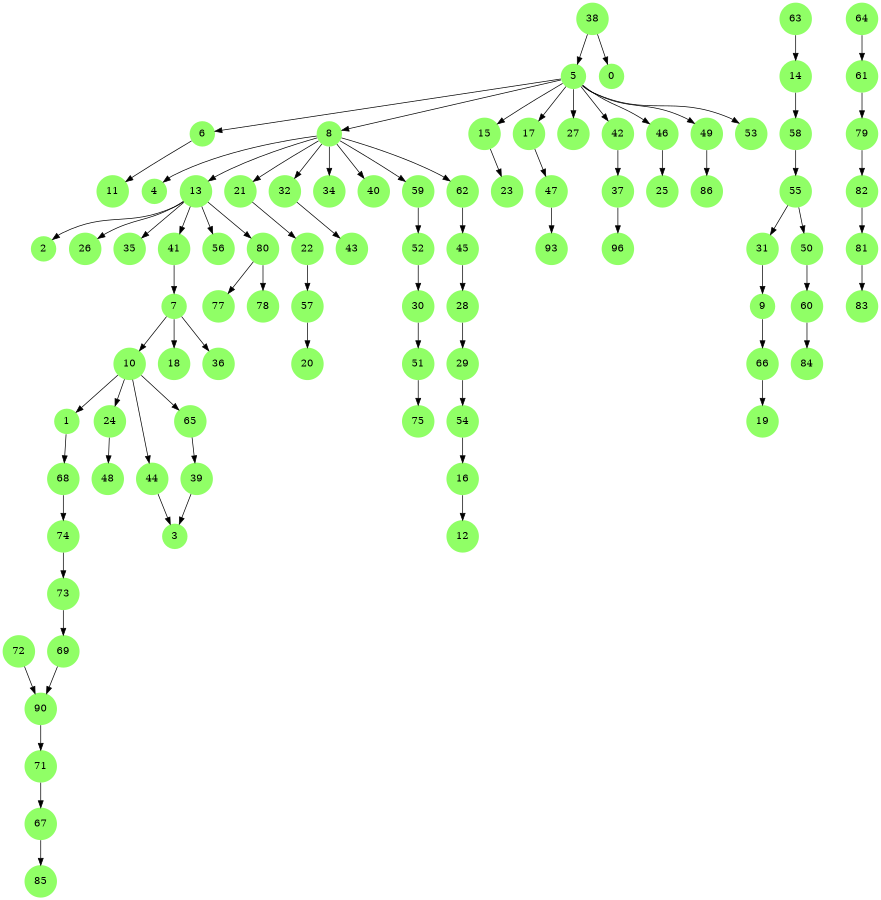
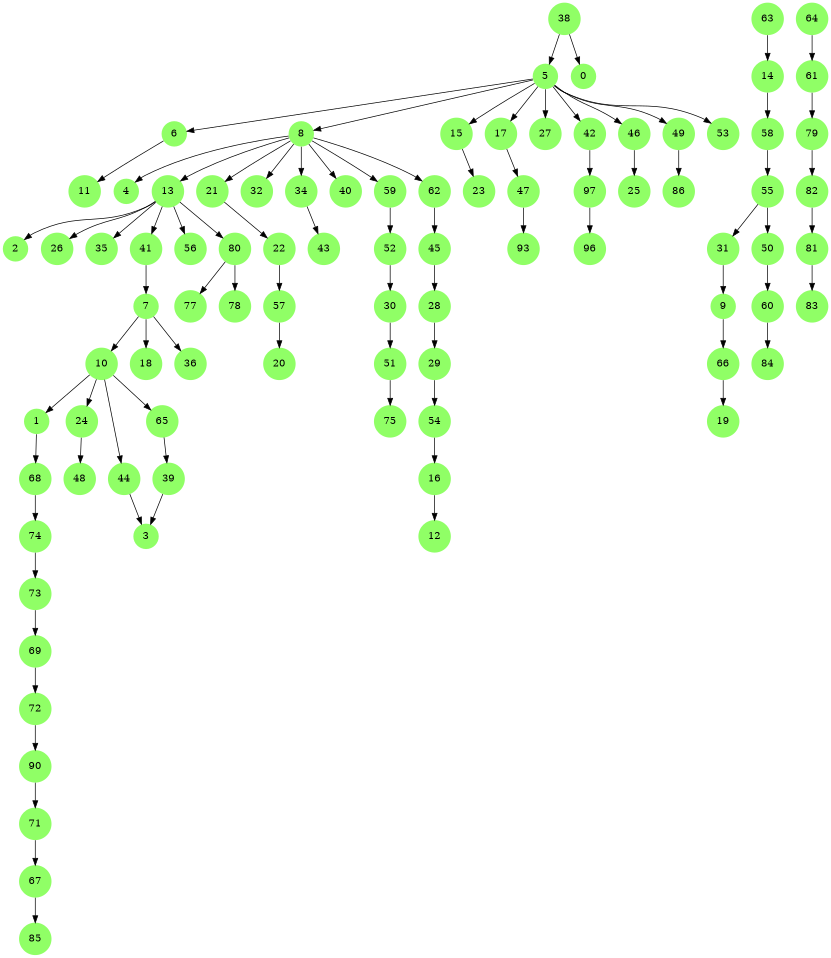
  digraph {
    node [fillcolor="#90ff66" penwidth=0 shape=circle style=filled]
    1
    68
    74
    5
    6
    8
    15
    17
    27
    42
    46
    49
    53
    11
    4
    13
    21
    32
    34
    40
    59
    62
    23
    47
    38
    0
-   37
+   37 [label=97]
    25
    86
    7
    10
    18
    36
    24
    44
    65
    2
    26
    35
    41
    56
    80
    22
    43
    52
    45
    9
    66
    19
    48
    3
    39
    77
    78
    14
    58
    55
    16
    12
    n60 [label=93]
    57
    20
    28
    29
    54
    30
    51
    75
    31
    n70 [label=96]
    63
    50
    60
    84
    64
    61
    79
    82
    67
    85
    73
    69
    72
    n84 [label=90]
    71
    81
    83
    1 -> 68
    68 -> 74
    74 -> 73
    5 -> 6
    5 -> 8
    5 -> 15
    5 -> 17
    5 -> 27
    5 -> 42
    5 -> 46
    5 -> 49
    5 -> 53
    6 -> 11
    8 -> 4
    8 -> 13
    8 -> 21
    8 -> 32
    8 -> 34
    8 -> 40
    8 -> 59
    8 -> 62
    15 -> 23
    17 -> 47
    42 -> 37
    46 -> 25
    49 -> 86
    13 -> 2
    13 -> 26
    13 -> 35
    13 -> 41
    13 -> 56
    13 -> 80
    21 -> 22
-   32 -> 43
+   34 -> 43
    59 -> 52
    62 -> 45
    47 -> n60
    38 -> 5
    38 -> 0
    37 -> n70
    7 -> 10
    7 -> 18
    7 -> 36
    10 -> 1
    10 -> 24
    10 -> 44
    10 -> 65
    24 -> 48
    44 -> 3
    65 -> 39
    41 -> 7
    80 -> 77
    80 -> 78
    22 -> 57
    52 -> 30
    45 -> 28
    9 -> 66
    66 -> 19
    39 -> 3
    14 -> 58
    58 -> 55
    55 -> 31
    55 -> 50
    16 -> 12
    57 -> 20
    28 -> 29
    29 -> 54
    54 -> 16
    30 -> 51
    51 -> 75
    31 -> 9
    63 -> 14
    50 -> 60
    60 -> 84
    64 -> 61
    61 -> 79
    79 -> 82
    82 -> 81
    67 -> 85
    73 -> 69
-   69 -> n84
+   69 -> 72
    72 -> n84
    n84 -> 71
    71 -> 67
    81 -> 83
  }
